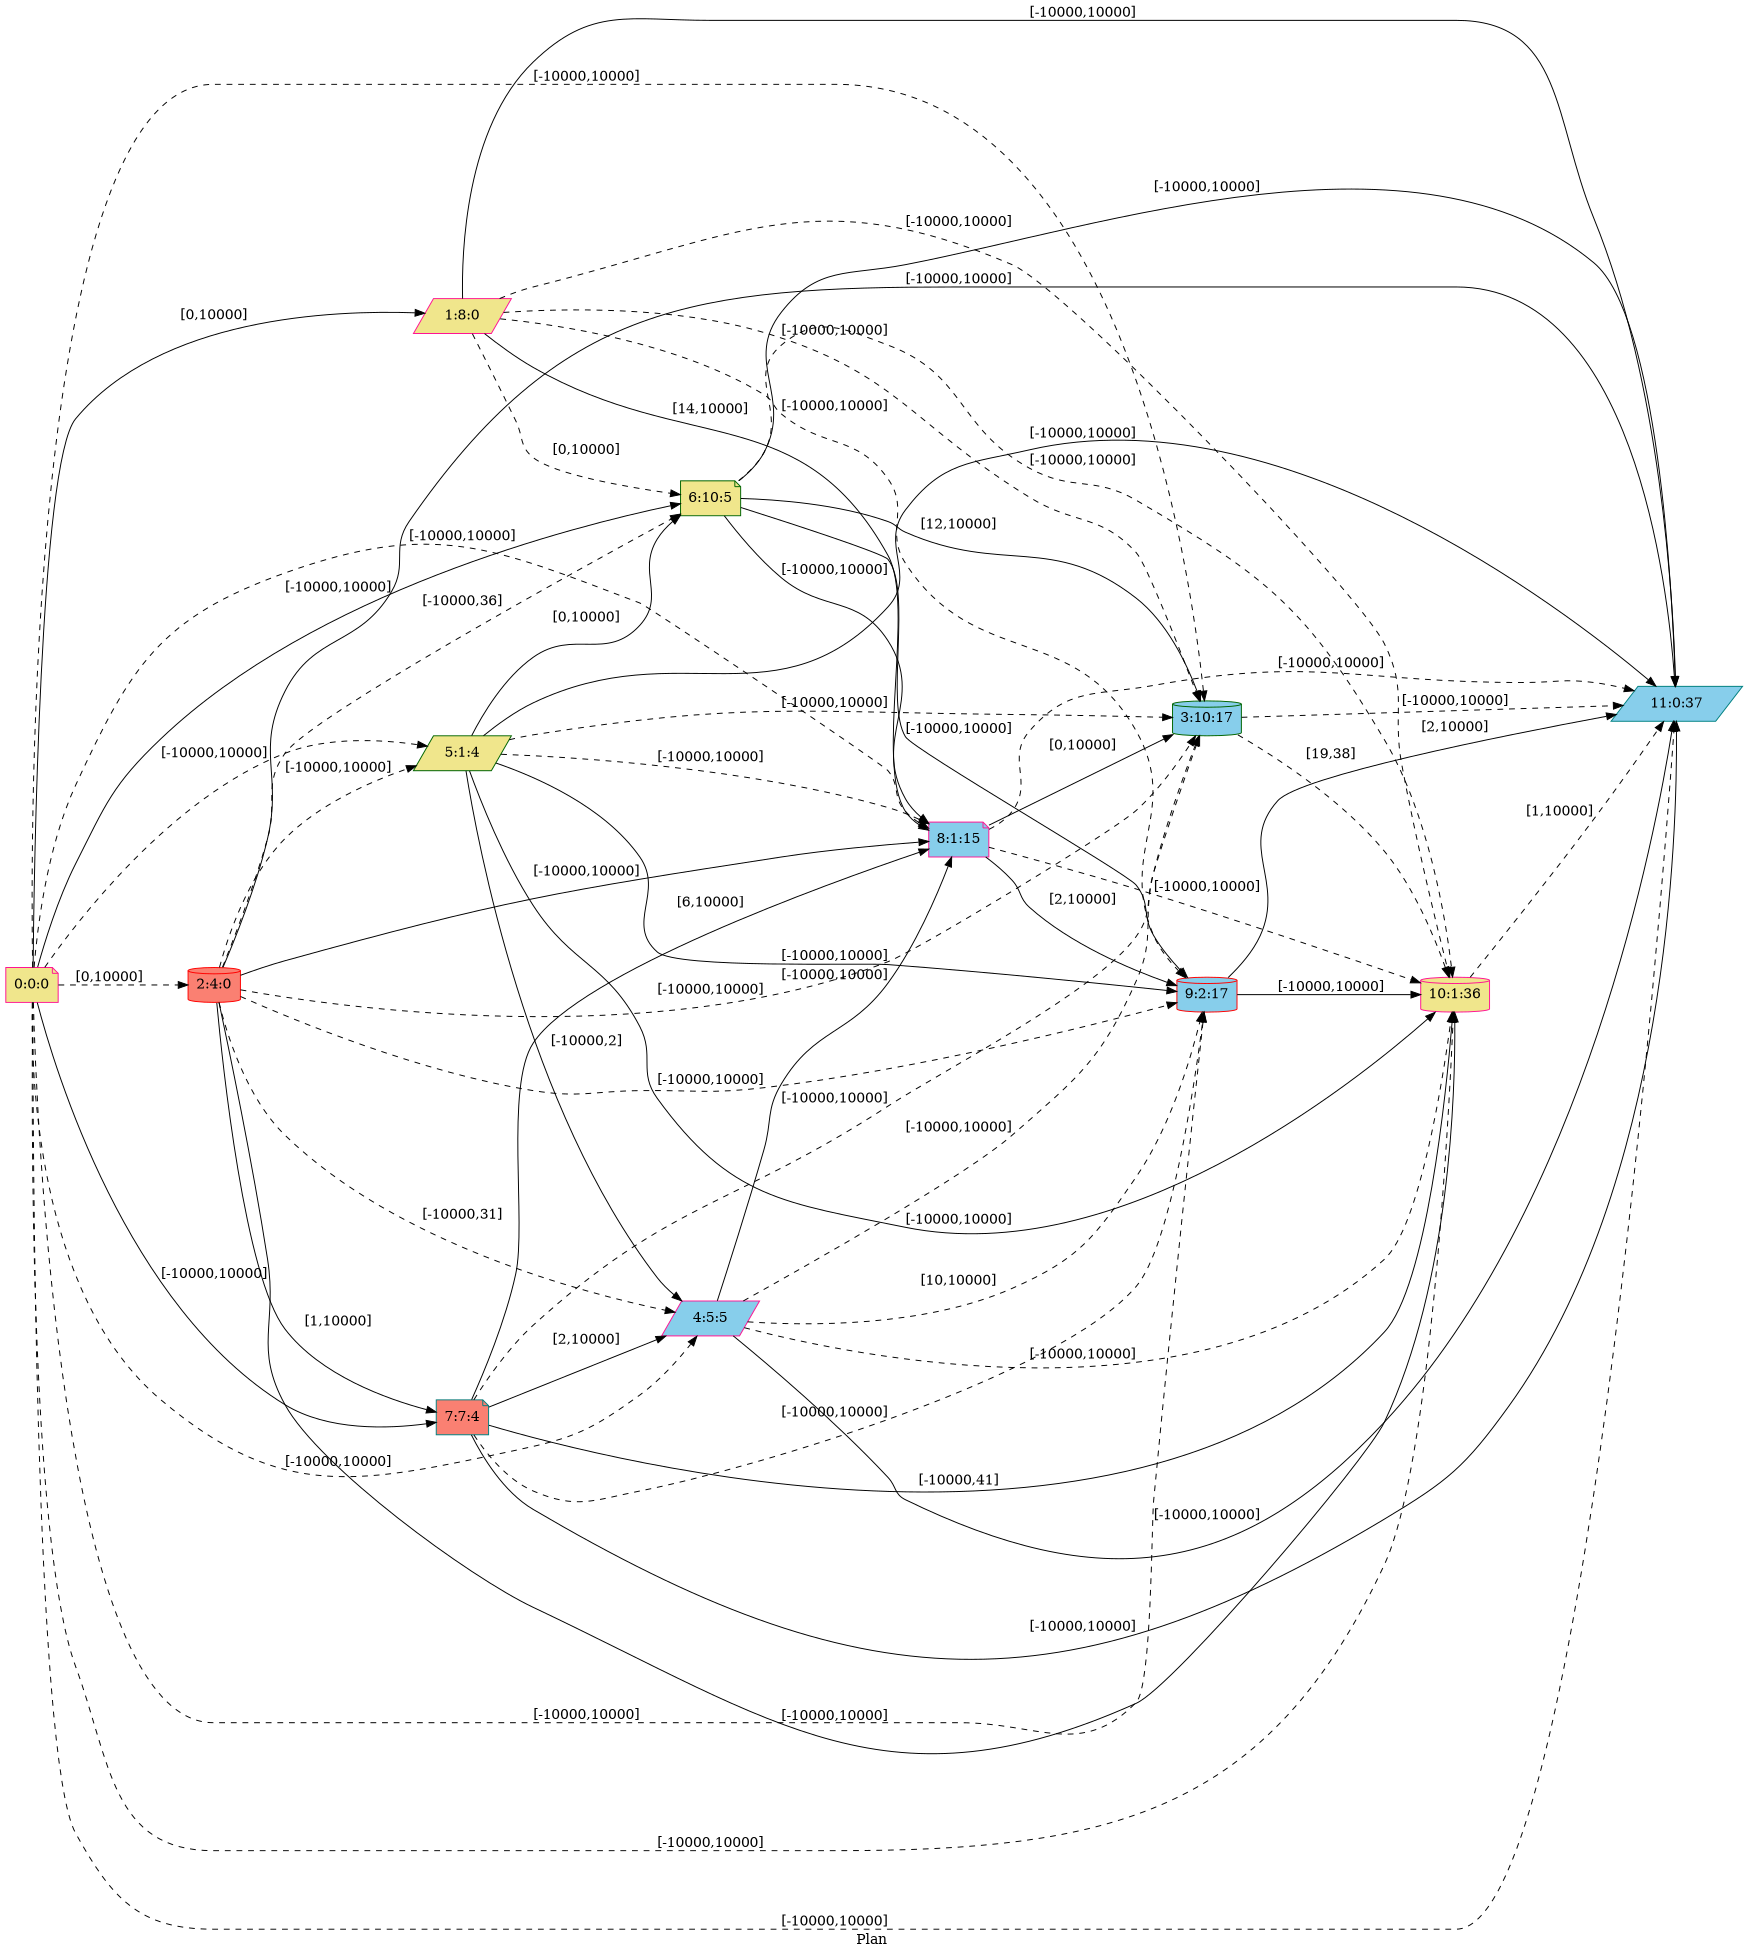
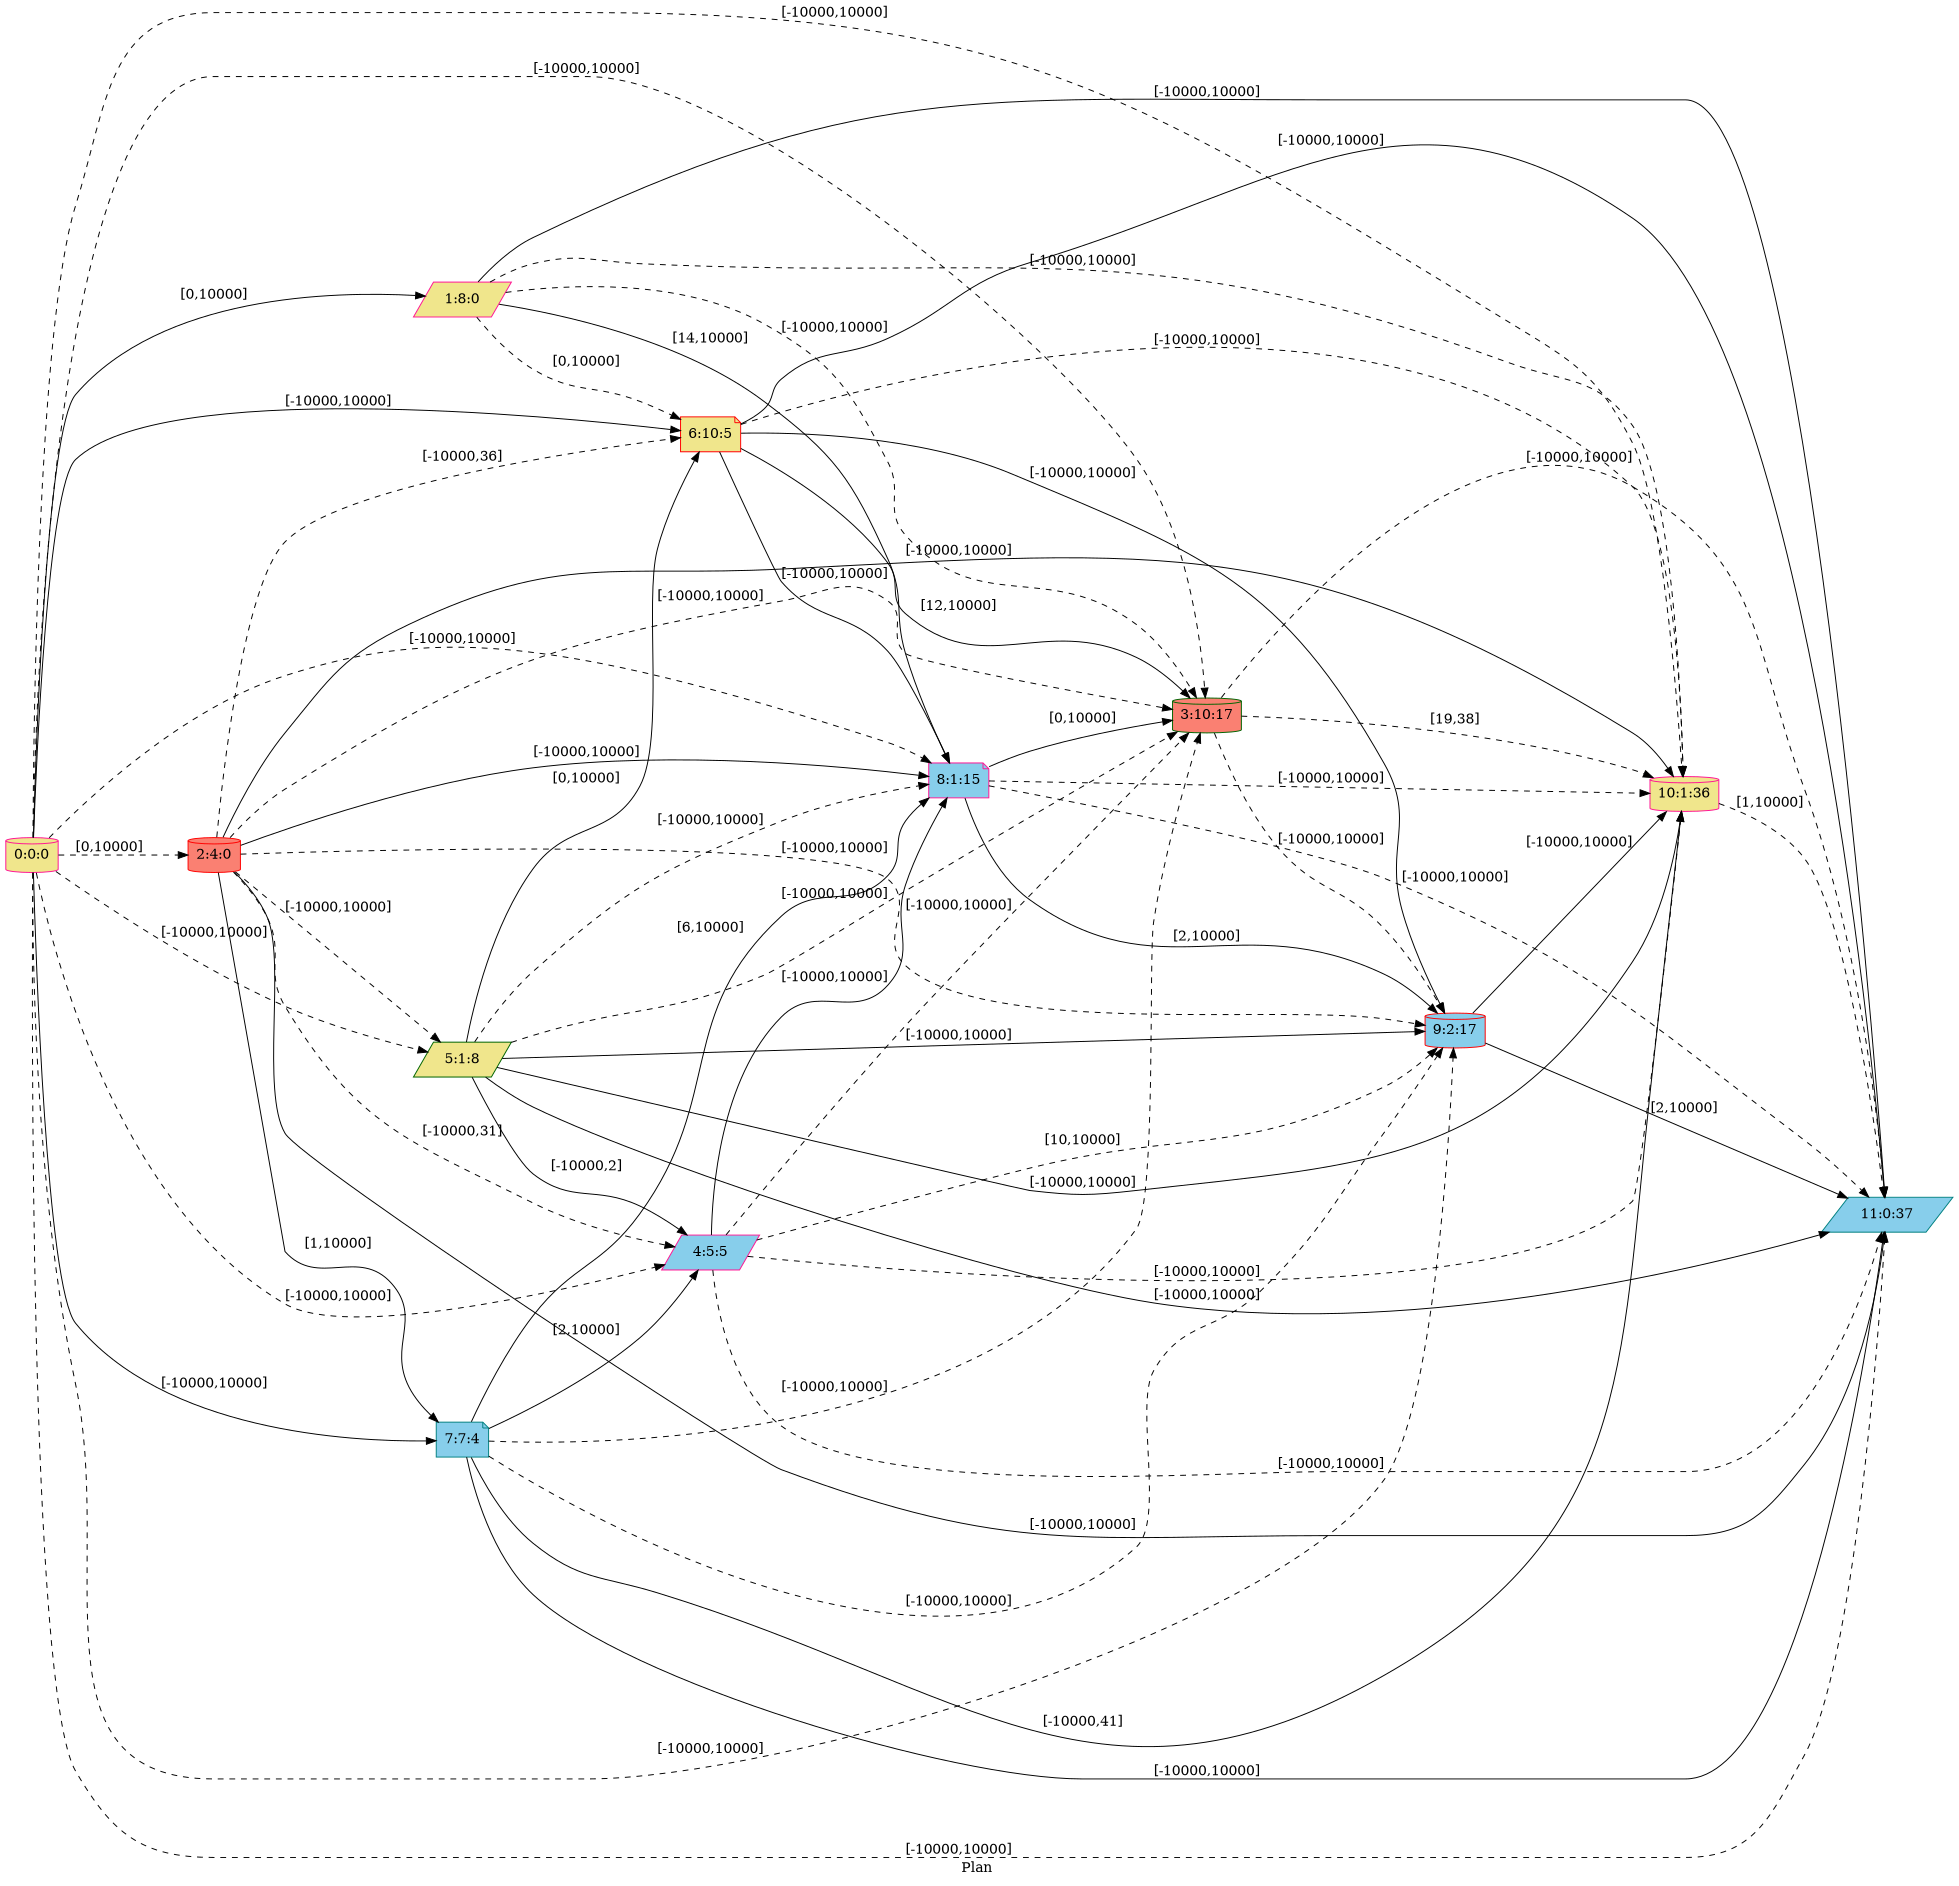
  digraph {
    fldt=0.411787
    label="Plan "
    nodesep=.45
    rankdir=LR
    node [color=deeppink fillcolor=khaki shape=note style=filled]
    edge [style=dashed]
-   "0:0:0"
+   "0:0:0" [shape=cylinder]
    "1:8:0" [shape=parallelogram]
    "2:4:0" [color=red fillcolor=salmon shape=cylinder]
-   "3:10:17" [color=darkgreen fillcolor=skyblue shape=cylinder]
+   "3:10:17" [color=darkgreen fillcolor=salmon shape=cylinder]
    n5 [fillcolor=skyblue label="4:5:5" shape=parallelogram]
-   "5:1:4" [color=darkgreen shape=parallelogram]
-   "6:10:5" [color=darkgreen]
-   "7:7:4" [color=teal fillcolor=salmon]
+   "5:1:4" [color=darkgreen shape=parallelogram label="5:1:8"]
+   "6:10:5" [color=red]
+   "7:7:4" [color=teal fillcolor=skyblue]
    "8:1:15" [fillcolor=skyblue]
    "9:2:17" [color=red fillcolor=skyblue shape=cylinder]
    "10:1:36" [shape=cylinder]
    "11:0:37" [color=teal fillcolor=skyblue shape=parallelogram]
    "0:0:0" -> "1:8:0" [label="[0,10000]" style=solid]
    "0:0:0" -> "2:4:0" [label="[0,10000]"]
    "0:0:0" -> "3:10:17" [label="[-10000,10000]"]
    "0:0:0" -> n5 [label="[-10000,10000]"]
    "0:0:0" -> "5:1:4" [label="[-10000,10000]"]
    "0:0:0" -> "6:10:5" [label="[-10000,10000]" style=solid]
    "0:0:0" -> "7:7:4" [label="[-10000,10000]" style=solid]
    "0:0:0" -> "8:1:15" [label="[-10000,10000]"]
    "0:0:0" -> "9:2:17" [label="[-10000,10000]"]
    "0:0:0" -> "10:1:36" [label="[-10000,10000]"]
    "0:0:0" -> "11:0:37" [label="[-10000,10000]"]
    "1:8:0" -> "3:10:17" [label="[-10000,10000]"]
    "1:8:0" -> "6:10:5" [label="[0,10000]"]
    "1:8:0" -> "8:1:15" [label="[14,10000]" style=solid]
-   "1:8:0" -> "9:2:17" [label="[-10000,10000]"]
+   "3:10:17" -> "9:2:17" [label="[-10000,10000]"]
    "1:8:0" -> "10:1:36" [label="[-10000,10000]"]
    "1:8:0" -> "11:0:37" [label="[-10000,10000]" style=solid]
    "2:4:0" -> "3:10:17" [label="[-10000,10000]"]
    "2:4:0" -> n5 [label="[-10000,31]"]
    "2:4:0" -> "5:1:4" [label="[-10000,10000]"]
    "2:4:0" -> "6:10:5" [label="[-10000,36]"]
    "2:4:0" -> "7:7:4" [label="[1,10000]" style=solid]
    "2:4:0" -> "8:1:15" [label="[-10000,10000]" style=solid]
    "2:4:0" -> "9:2:17" [label="[-10000,10000]"]
    "2:4:0" -> "10:1:36" [label="[-10000,10000]" style=solid]
    "2:4:0" -> "11:0:37" [label="[-10000,10000]" style=solid]
    "3:10:17" -> "10:1:36" [label="[19,38]"]
    "3:10:17" -> "11:0:37" [label="[-10000,10000]"]
    n5 -> "3:10:17" [label="[-10000,10000]"]
    n5 -> "8:1:15" [label="[-10000,10000]" style=solid]
    n5 -> "9:2:17" [label="[10,10000]"]
    n5 -> "10:1:36" [label="[-10000,10000]"]
-   n5 -> "11:0:37" [label="[-10000,10000]" style=solid]
+   n5 -> "11:0:37" [label="[-10000,10000]"]
    "5:1:4" -> "3:10:17" [label="[-10000,10000]"]
    "5:1:4" -> n5 [label="[-10000,2]" style=solid]
    "5:1:4" -> "6:10:5" [label="[0,10000]" style=solid]
    "5:1:4" -> "8:1:15" [label="[-10000,10000]"]
    "5:1:4" -> "9:2:17" [label="[-10000,10000]" style=solid]
    "5:1:4" -> "10:1:36" [label="[-10000,10000]" style=solid]
    "5:1:4" -> "11:0:37" [label="[-10000,10000]" style=solid]
    "6:10:5" -> "3:10:17" [label="[12,10000]" style=solid]
    "6:10:5" -> "8:1:15" [label="[-10000,10000]" style=solid]
    "6:10:5" -> "9:2:17" [label="[-10000,10000]" style=solid]
    "6:10:5" -> "10:1:36" [label="[-10000,10000]"]
    "6:10:5" -> "11:0:37" [label="[-10000,10000]" style=solid]
    "7:7:4" -> "3:10:17" [label="[-10000,10000]"]
    "7:7:4" -> n5 [label="[2,10000]" style=solid]
    "7:7:4" -> "8:1:15" [label="[6,10000]" style=solid]
    "7:7:4" -> "9:2:17" [label="[-10000,10000]"]
    "7:7:4" -> "10:1:36" [label="[-10000,41]" style=solid]
    "7:7:4" -> "11:0:37" [label="[-10000,10000]" style=solid]
    "8:1:15" -> "3:10:17" [label="[0,10000]" style=solid]
    "8:1:15" -> "9:2:17" [label="[2,10000]" style=solid]
    "8:1:15" -> "10:1:36" [label="[-10000,10000]"]
    "8:1:15" -> "11:0:37" [label="[-10000,10000]"]
    "9:2:17" -> "10:1:36" [label="[-10000,10000]" style=solid]
    "9:2:17" -> "11:0:37" [label="[2,10000]" style=solid]
    "10:1:36" -> "11:0:37" [label="[1,10000]"]
  }
